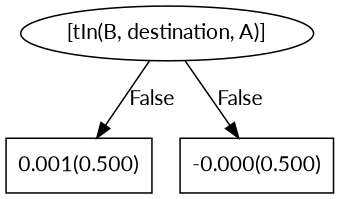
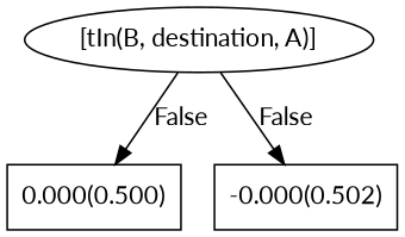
  digraph {
    fontname=Lato
    node [fontname=Lato shape=box]
    edge [fontname=Lato]
    n1 [label="[tIn(B, destination, A)]" shape=""]
-   n2 [label="0.001(0.500)"]
-   n3 [label="-0.000(0.500)"]
+   n2 [label="0.000(0.500)"]
+   n3 [label="-0.000(0.502)"]
    n1 -> n2 [label=False]
    n1 -> n3 [label=False]
  }
